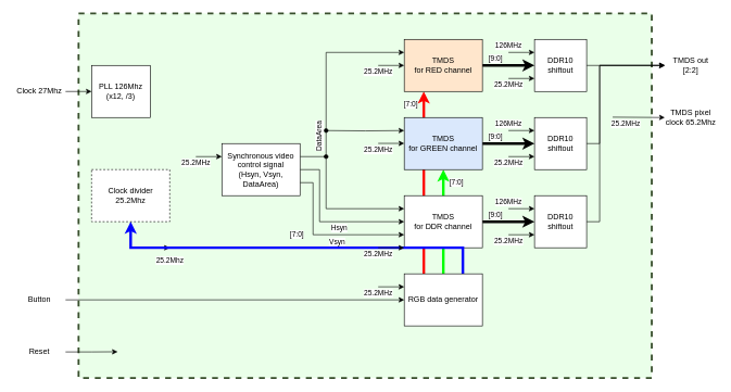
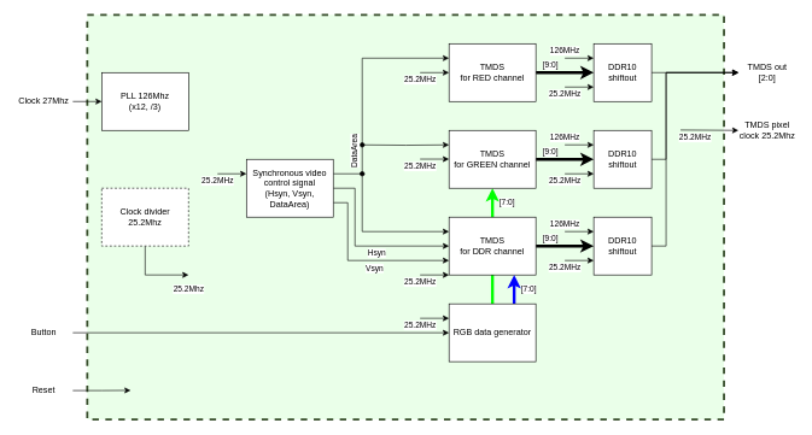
  <mxCell id="0" />
  <mxCell id="1" parent="0" />
  <mxCell id="2" value="" style="rounded=0;whiteSpace=wrap;html=1;dashed=1;fillColor=#EAFFE9;strokeColor=#394F2D;strokeWidth=3;align=center;" vertex="1" parent="1"><mxGeometry x="120" y="20" width="880" height="560" as="geometry" /></mxCell>
  <mxCell id="3" value="[7:0]" style="edgeStyle=orthogonalEdgeStyle;rounded=0;html=1;exitX=0.5;exitY=0;exitDx=0;exitDy=0;entryX=0.5;entryY=1;entryDx=0;entryDy=0;strokeColor=#00FF00;strokeWidth=4;" edge="1" parent="1" source="33" target="8"><mxGeometry x="0.75" y="-20" relative="1" as="geometry"><mxPoint as="offset" /></mxGeometry></mxCell>
- <mxCell id="4" value="[7:0]" style="edgeStyle=orthogonalEdgeStyle;rounded=0;html=1;exitX=0.25;exitY=0;exitDx=0;exitDy=0;entryX=0.25;entryY=1;entryDx=0;entryDy=0;strokeColor=#FF0000;strokeWidth=4;" edge="1" parent="1" source="33" target="6"><mxGeometry x="0.857" y="20" relative="1" as="geometry"><mxPoint as="offset" /></mxGeometry></mxCell>
  <mxCell id="5" value="[9:0]" style="edgeStyle=orthogonalEdgeStyle;rounded=0;html=1;exitX=1;exitY=0.5;exitDx=0;exitDy=0;entryX=0;entryY=0.5;entryDx=0;entryDy=0;strokeWidth=4;" edge="1" parent="1" source="6" target="14"><mxGeometry x="-0.5" y="10" relative="1" as="geometry"><mxPoint as="offset" /></mxGeometry></mxCell>
- <mxCell id="6" value="TMDS&lt;br&gt;for RED channel" style="rounded=0;whiteSpace=wrap;html=1;fillColor=#ffe6cc;" vertex="1" parent="1"><mxGeometry x="620" y="60" width="120" height="80" as="geometry" /></mxCell>
+ <mxCell id="6" value="TMDS&lt;br&gt;for RED channel" style="rounded=0;whiteSpace=wrap;html=1;" vertex="1" parent="1"><mxGeometry x="620" y="60" width="120" height="80" as="geometry" /></mxCell>
  <mxCell id="7" value="[9:0]" style="edgeStyle=orthogonalEdgeStyle;rounded=0;html=1;exitX=1;exitY=0.5;exitDx=0;exitDy=0;entryX=0;entryY=0.5;entryDx=0;entryDy=0;strokeColor=#000000;strokeWidth=4;" edge="1" parent="1" source="8" target="37"><mxGeometry x="-0.5" y="10" relative="1" as="geometry"><mxPoint as="offset" /></mxGeometry></mxCell>
- <mxCell id="8" value="TMDS&lt;br&gt;for GREEN channel" style="rounded=0;whiteSpace=wrap;html=1;fillColor=#dae8fc;" vertex="1" parent="1"><mxGeometry x="620" y="180" width="120" height="80" as="geometry" /></mxCell>
+ <mxCell id="8" value="TMDS&lt;br&gt;for GREEN channel" style="rounded=0;whiteSpace=wrap;html=1;" vertex="1" parent="1"><mxGeometry x="620" y="180" width="120" height="80" as="geometry" /></mxCell>
  <mxCell id="9" value="[9:0]" style="edgeStyle=orthogonalEdgeStyle;rounded=0;html=1;exitX=1;exitY=0.5;exitDx=0;exitDy=0;entryX=0;entryY=0.5;entryDx=0;entryDy=0;strokeColor=#000000;strokeWidth=4;" edge="1" parent="1" source="10" target="41"><mxGeometry x="-0.5" y="10" relative="1" as="geometry"><mxPoint as="offset" /></mxGeometry></mxCell>
  <mxCell id="10" value="TMDS&lt;br&gt;for DDR channel" style="rounded=0;whiteSpace=wrap;html=1;" vertex="1" parent="1"><mxGeometry x="620" y="300" width="120" height="80" as="geometry" /></mxCell>
- <mxCell id="11" value="TMDS out [2:2]" style="text;html=1;strokeColor=none;fillColor=none;align=center;verticalAlign=middle;whiteSpace=wrap;rounded=0;dashed=1;" vertex="1" parent="1"><mxGeometry x="1020" y="60" width="80" height="80" as="geometry" /></mxCell>
- <mxCell id="12" value="TMDS pixel clock 65.2Mhz" style="text;html=1;strokeColor=none;fillColor=none;align=center;verticalAlign=middle;whiteSpace=wrap;rounded=0;dashed=1;" vertex="1" parent="1"><mxGeometry x="1020" y="140" width="80" height="80" as="geometry" /></mxCell>
+ <mxCell id="11" value="TMDS out [2:0]" style="text;html=1;strokeColor=none;fillColor=none;align=center;verticalAlign=middle;whiteSpace=wrap;rounded=0;dashed=1;" vertex="1" parent="1"><mxGeometry x="1020" y="60" width="80" height="80" as="geometry" /></mxCell>
+ <mxCell id="12" value="TMDS pixel clock 25.2Mhz" style="text;html=1;strokeColor=none;fillColor=none;align=center;verticalAlign=middle;whiteSpace=wrap;rounded=0;dashed=1;" vertex="1" parent="1"><mxGeometry x="1020" y="140" width="80" height="80" as="geometry" /></mxCell>
  <mxCell id="13" style="edgeStyle=orthogonalEdgeStyle;rounded=0;html=1;exitX=1;exitY=0.5;exitDx=0;exitDy=0;entryX=0;entryY=0.5;entryDx=0;entryDy=0;strokeColor=#000000;strokeWidth=1;startArrow=none;startFill=0;" edge="1" parent="1" source="14" target="11"><mxGeometry relative="1" as="geometry" /></mxCell>
  <mxCell id="14" value="DDR10 shiftout" style="rounded=0;whiteSpace=wrap;html=1;" vertex="1" parent="1"><mxGeometry x="820" y="60" width="80" height="80" as="geometry" /></mxCell>
  <mxCell id="15" style="edgeStyle=orthogonalEdgeStyle;rounded=0;html=1;exitX=1;exitY=0.5;exitDx=0;exitDy=0;entryX=0;entryY=0.5;entryDx=0;entryDy=0;" edge="1" parent="1" source="16" target="21"><mxGeometry relative="1" as="geometry" /></mxCell>
  <mxCell id="16" value="Clock 27Mhz" style="text;html=1;strokeColor=none;fillColor=none;align=center;verticalAlign=middle;whiteSpace=wrap;rounded=0;dashed=1;" vertex="1" parent="1"><mxGeometry y="100" width="80" height="80" as="geometry" x="20" /></mxCell>
  <mxCell id="17" style="edgeStyle=orthogonalEdgeStyle;rounded=0;html=1;exitX=1;exitY=0.5;exitDx=0;exitDy=0;strokeColor=#000000;strokeWidth=1;" edge="1" parent="1" source="18"><mxGeometry relative="1" as="geometry"><mxPoint x="180" y="539.75" as="targetPoint" /></mxGeometry></mxCell>
  <mxCell id="18" value="Reset" style="text;html=1;strokeColor=none;fillColor=none;align=center;verticalAlign=middle;whiteSpace=wrap;rounded=0;dashed=1;" vertex="1" parent="1"><mxGeometry y="500" width="80" height="80" as="geometry" x="20" /></mxCell>
  <mxCell id="19" style="edgeStyle=orthogonalEdgeStyle;rounded=0;html=1;exitX=1;exitY=0.5;exitDx=0;exitDy=0;entryX=0;entryY=0.5;entryDx=0;entryDy=0;strokeColor=#000000;strokeWidth=1;" edge="1" parent="1" source="20" target="33"><mxGeometry relative="1" as="geometry" /></mxCell>
  <mxCell id="20" value="Button" style="text;html=1;strokeColor=none;fillColor=none;align=center;verticalAlign=middle;whiteSpace=wrap;rounded=0;dashed=1;" vertex="1" parent="1"><mxGeometry y="420" width="80" height="80" as="geometry" x="20" /></mxCell>
- <mxCell id="21" value="PLL 126Mhz&lt;br&gt;(x12, /3)" style="rounded=0;whiteSpace=wrap;html=1;" vertex="1" parent="1"><mxGeometry x="140" y="100" width="90" height="80" as="geometry" /></mxCell>
+ <mxCell id="21" value="PLL 126Mhz&lt;br&gt;(x12, /3)" style="rounded=0;whiteSpace=wrap;html=1;" vertex="1" parent="1"><mxGeometry x="140" y="100" width="120" height="80" as="geometry" /></mxCell>
  <mxCell id="22" value="25.2Mhz" style="edgeStyle=orthogonalEdgeStyle;rounded=0;html=1;exitX=0.5;exitY=1;exitDx=0;exitDy=0;" edge="1" parent="1" source="23"><mxGeometry x="1" y="-20" relative="1" as="geometry"><mxPoint x="260" y="380" as="targetPoint" /><Array as="points"><mxPoint x="200" y="380" /></Array><mxPoint as="offset" /></mxGeometry></mxCell>
  <mxCell id="23" value="Clock divider&lt;br&gt;25.2Mhz" style="rounded=0;whiteSpace=wrap;html=1;dashed=1;" vertex="1" parent="1"><mxGeometry x="140" y="260" width="120" height="80" as="geometry" /></mxCell>
  <mxCell id="24" style="edgeStyle=orthogonalEdgeStyle;rounded=0;html=1;exitX=1;exitY=0.25;exitDx=0;exitDy=0;entryX=0;entryY=0.25;entryDx=0;entryDy=0;" edge="1" parent="1" source="31" target="6"><mxGeometry relative="1" as="geometry"><Array as="points"><mxPoint x="500" y="240" /><mxPoint x="500" y="80" /></Array></mxGeometry></mxCell>
  <mxCell id="25" value="" style="edgeStyle=orthogonalEdgeStyle;rounded=0;html=1;entryX=0;entryY=0.25;entryDx=0;entryDy=0;startArrow=oval;startFill=1;" edge="1" parent="1" target="8"><mxGeometry x="-0.333" y="10" relative="1" as="geometry"><mxPoint x="500" y="200" as="sourcePoint" /><mxPoint as="offset" /></mxGeometry></mxCell>
  <mxCell id="26" style="edgeStyle=orthogonalEdgeStyle;rounded=0;html=1;entryX=0;entryY=0.25;entryDx=0;entryDy=0;startArrow=oval;startFill=1;" edge="1" parent="1" target="10"><mxGeometry relative="1" as="geometry"><mxPoint x="500" y="240" as="sourcePoint" /><Array as="points"><mxPoint x="500" y="240" /><mxPoint x="500" y="320" /></Array></mxGeometry></mxCell>
  <mxCell id="27" value="DataArea" style="edgeLabel;html=1;align=center;verticalAlign=middle;resizable=0;points=[];rotation=270;" vertex="1" connectable="0" parent="26"><mxGeometry x="0.054" y="1" relative="1" as="geometry"><mxPoint x="-36" y="-109" as="offset" /></mxGeometry></mxCell>
  <mxCell id="28" value="Hsyn" style="edgeStyle=orthogonalEdgeStyle;rounded=0;html=1;exitX=1;exitY=0.5;exitDx=0;exitDy=0;entryX=0;entryY=0.5;entryDx=0;entryDy=0;" edge="1" parent="1" source="31" target="10"><mxGeometry x="0.167" y="-10" relative="1" as="geometry"><Array as="points"><mxPoint x="490" y="260" /><mxPoint x="490" y="340" /></Array><mxPoint as="offset" /></mxGeometry></mxCell>
  <mxCell id="29" style="edgeStyle=orthogonalEdgeStyle;rounded=0;html=1;exitX=1;exitY=0.75;exitDx=0;exitDy=0;entryX=0;entryY=0.75;entryDx=0;entryDy=0;" edge="1" parent="1" source="31" target="10"><mxGeometry relative="1" as="geometry"><Array as="points"><mxPoint x="480" y="280" /><mxPoint x="480" y="360" /></Array></mxGeometry></mxCell>
  <mxCell id="30" value="Vsyn" style="edgeLabel;html=1;align=center;verticalAlign=middle;resizable=0;points=[];" vertex="1" connectable="0" parent="29"><mxGeometry x="0.133" y="2" relative="1" as="geometry"><mxPoint y="12" as="offset" /></mxGeometry></mxCell>
  <mxCell id="31" value="Synchronous video control signal&lt;br&gt;(Hsyn, Vsyn, DataArea)" style="rounded=0;whiteSpace=wrap;html=1;" vertex="1" parent="1"><mxGeometry x="340" y="220" width="120" height="80" as="geometry" /></mxCell>
- <mxCell id="32" value="[7:0]" style="edgeStyle=orthogonalEdgeStyle;rounded=0;html=1;exitX=0.75;exitY=0;exitDx=0;exitDy=0;strokeColor=#0000FF;strokeWidth=4;" edge="1" parent="1" source="33" target="23"><mxGeometry y="-20" relative="1" as="geometry"><mxPoint as="offset" /></mxGeometry></mxCell>
+ <mxCell id="32" value="[7:0]" style="edgeStyle=orthogonalEdgeStyle;rounded=0;html=1;exitX=0.75;exitY=0;exitDx=0;exitDy=0;entryX=0.75;entryY=1;entryDx=0;entryDy=0;strokeColor=#0000FF;strokeWidth=4;" edge="1" parent="1" source="33" target="10"><mxGeometry y="-20" relative="1" as="geometry"><mxPoint as="offset" /></mxGeometry></mxCell>
  <mxCell id="33" value="RGB data generator" style="rounded=0;whiteSpace=wrap;html=1;" vertex="1" parent="1"><mxGeometry x="620" y="420" width="120" height="80" as="geometry" /></mxCell>
  <mxCell id="34" value="25.2MHz" style="endArrow=classic;html=1;rounded=0;strokeColor=#000000;strokeWidth=1;entryX=0;entryY=0.75;entryDx=0;entryDy=0;" edge="1" parent="1" target="14"><mxGeometry x="-1" y="-10" width="50" height="50" relative="1" as="geometry"><mxPoint x="780" y="120" as="sourcePoint" /><mxPoint x="800" y="130" as="targetPoint" /><mxPoint as="offset" /></mxGeometry></mxCell>
  <mxCell id="35" value="126MHz" style="endArrow=classic;html=1;rounded=0;strokeColor=#000000;strokeWidth=1;entryX=0;entryY=0.25;entryDx=0;entryDy=0;" edge="1" parent="1" target="14"><mxGeometry x="-1" y="10" width="50" height="50" relative="1" as="geometry"><mxPoint x="780" y="80" as="sourcePoint" /><mxPoint x="810" y="80" as="targetPoint" /><mxPoint as="offset" /></mxGeometry></mxCell>
  <mxCell id="36" style="edgeStyle=orthogonalEdgeStyle;rounded=0;html=1;exitX=1;exitY=0.5;exitDx=0;exitDy=0;entryX=0;entryY=0.5;entryDx=0;entryDy=0;strokeColor=#000000;strokeWidth=1;startArrow=none;startFill=0;endArrow=classic;endFill=1;" edge="1" parent="1" source="37" target="11"><mxGeometry relative="1" as="geometry"><Array as="points"><mxPoint x="920" y="220" /><mxPoint x="920" y="100" /></Array></mxGeometry></mxCell>
  <mxCell id="37" value="DDR10 shiftout" style="rounded=0;whiteSpace=wrap;html=1;" vertex="1" parent="1"><mxGeometry x="820" y="180" width="80" height="80" as="geometry" /></mxCell>
  <mxCell id="38" value="25.2MHz" style="endArrow=classic;html=1;rounded=0;strokeColor=#000000;strokeWidth=1;entryX=0;entryY=0.75;entryDx=0;entryDy=0;" edge="1" target="37" parent="1"><mxGeometry x="-1" y="-10" width="50" height="50" relative="1" as="geometry"><mxPoint x="780" y="240" as="sourcePoint" /><mxPoint x="800" y="250" as="targetPoint" /><mxPoint as="offset" /></mxGeometry></mxCell>
  <mxCell id="39" value="126MHz" style="endArrow=classic;html=1;rounded=0;strokeColor=#000000;strokeWidth=1;entryX=0;entryY=0.25;entryDx=0;entryDy=0;" edge="1" target="37" parent="1"><mxGeometry x="-1" y="10" width="50" height="50" relative="1" as="geometry"><mxPoint x="780" y="200" as="sourcePoint" /><mxPoint x="810" y="200" as="targetPoint" /><mxPoint as="offset" /></mxGeometry></mxCell>
  <mxCell id="40" style="edgeStyle=orthogonalEdgeStyle;rounded=0;html=1;exitX=1;exitY=0.5;exitDx=0;exitDy=0;entryX=0;entryY=0.5;entryDx=0;entryDy=0;strokeColor=#000000;strokeWidth=1;startArrow=none;startFill=0;endArrow=classic;endFill=1;" edge="1" parent="1" source="41" target="11"><mxGeometry relative="1" as="geometry"><Array as="points"><mxPoint x="920" y="340" /><mxPoint x="920" y="100" /></Array></mxGeometry></mxCell>
  <mxCell id="41" value="DDR10 shiftout" style="rounded=0;whiteSpace=wrap;html=1;" vertex="1" parent="1"><mxGeometry x="820" y="300" width="80" height="80" as="geometry" /></mxCell>
  <mxCell id="42" value="25.2MHz" style="endArrow=classic;html=1;rounded=0;strokeColor=#000000;strokeWidth=1;entryX=0;entryY=0.75;entryDx=0;entryDy=0;" edge="1" target="41" parent="1"><mxGeometry x="-1" y="-10" width="50" height="50" relative="1" as="geometry"><mxPoint x="780" y="360" as="sourcePoint" /><mxPoint x="800" y="370" as="targetPoint" /><mxPoint as="offset" /></mxGeometry></mxCell>
  <mxCell id="43" value="126MHz" style="endArrow=classic;html=1;rounded=0;strokeColor=#000000;strokeWidth=1;entryX=0;entryY=0.25;entryDx=0;entryDy=0;" edge="1" target="41" parent="1"><mxGeometry x="-1" y="10" width="50" height="50" relative="1" as="geometry"><mxPoint x="780" y="320" as="sourcePoint" /><mxPoint x="810" y="320" as="targetPoint" /><mxPoint as="offset" /></mxGeometry></mxCell>
  <mxCell id="44" value="25.2MHz" style="endArrow=classic;html=1;rounded=0;strokeColor=#000000;strokeWidth=1;entryX=0;entryY=0.25;entryDx=0;entryDy=0;" edge="1" parent="1" target="31"><mxGeometry x="-1" y="-10" width="50" height="50" relative="1" as="geometry"><mxPoint x="300" y="240" as="sourcePoint" /><mxPoint x="340" y="240" as="targetPoint" /><mxPoint as="offset" /></mxGeometry></mxCell>
  <mxCell id="45" value="25.2MHz" style="endArrow=classic;html=1;rounded=0;strokeColor=#000000;strokeWidth=1;entryX=0;entryY=0.75;entryDx=0;entryDy=0;" edge="1" parent="1"><mxGeometry x="-1" y="-10" width="50" height="50" relative="1" as="geometry"><mxPoint x="580" y="100" as="sourcePoint" /><mxPoint x="620" y="100" as="targetPoint" /><mxPoint as="offset" /></mxGeometry></mxCell>
  <mxCell id="46" value="25.2MHz" style="endArrow=classic;html=1;rounded=0;strokeColor=#000000;strokeWidth=1;entryX=0;entryY=0.75;entryDx=0;entryDy=0;" edge="1" parent="1"><mxGeometry x="-1" y="-10" width="50" height="50" relative="1" as="geometry"><mxPoint x="580" y="219.7" as="sourcePoint" /><mxPoint x="620" y="219.7" as="targetPoint" /><mxPoint as="offset" /></mxGeometry></mxCell>
  <mxCell id="47" value="25.2MHz" style="endArrow=classic;html=1;rounded=0;strokeColor=#000000;strokeWidth=1;entryX=0;entryY=0.75;entryDx=0;entryDy=0;" edge="1" parent="1"><mxGeometry x="-1" y="-10" width="50" height="50" relative="1" as="geometry"><mxPoint x="580" y="380" as="sourcePoint" /><mxPoint x="620" y="380" as="targetPoint" /><mxPoint as="offset" /></mxGeometry></mxCell>
  <mxCell id="48" value="25.2MHz" style="endArrow=classic;html=1;rounded=0;strokeColor=#000000;strokeWidth=1;entryX=0;entryY=0.75;entryDx=0;entryDy=0;" edge="1" parent="1"><mxGeometry x="-1" y="-10" width="50" height="50" relative="1" as="geometry"><mxPoint x="580" y="440" as="sourcePoint" /><mxPoint x="620" y="440" as="targetPoint" /><mxPoint as="offset" /></mxGeometry></mxCell>
  <mxCell id="49" value="25.2MHz" style="endArrow=classic;html=1;rounded=0;strokeColor=#000000;strokeWidth=1;entryX=0;entryY=0.5;entryDx=0;entryDy=0;" edge="1" parent="1" target="12"><mxGeometry x="-0.493" y="-10" width="50" height="50" relative="1" as="geometry"><mxPoint x="940" y="179.43" as="sourcePoint" /><mxPoint x="980" y="179.43" as="targetPoint" /><mxPoint as="offset" /></mxGeometry></mxCell>
